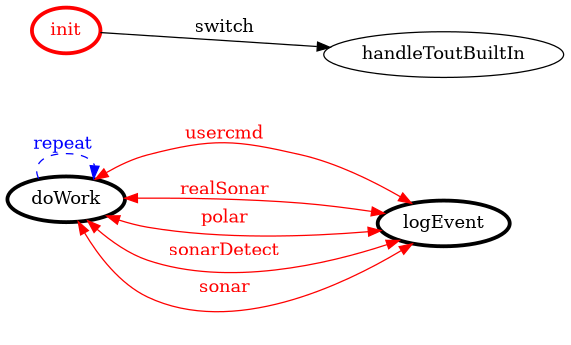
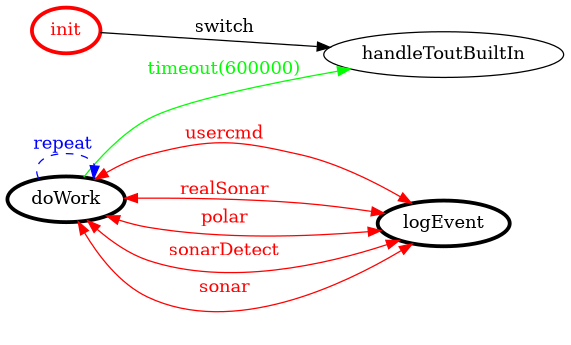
  digraph {
    rankdir=LR
    node [color=black fontcolor=black penwidth=3]
    edge [color=red fontcolor=red dir=both]
    init [color=red fontcolor=red]
    handleToutBuiltIn [color="" fontcolor="" penwidth=""]
    doWork
    logEvent
    init -> handleToutBuiltIn [color=black fontcolor=black label=switch dir=""]
+   doWork -> handleToutBuiltIn [color=green fontcolor=green label="timeout(600000)" dir=""]
    doWork -> doWork [color=blue fontcolor=blue label="repeat " style=dashed dir=""]
    doWork -> logEvent [label=usercmd]
    doWork -> logEvent [label=realSonar]
    doWork -> logEvent [label=polar]
    doWork -> logEvent [label=sonarDetect]
    doWork -> logEvent [label=sonar]
  }
